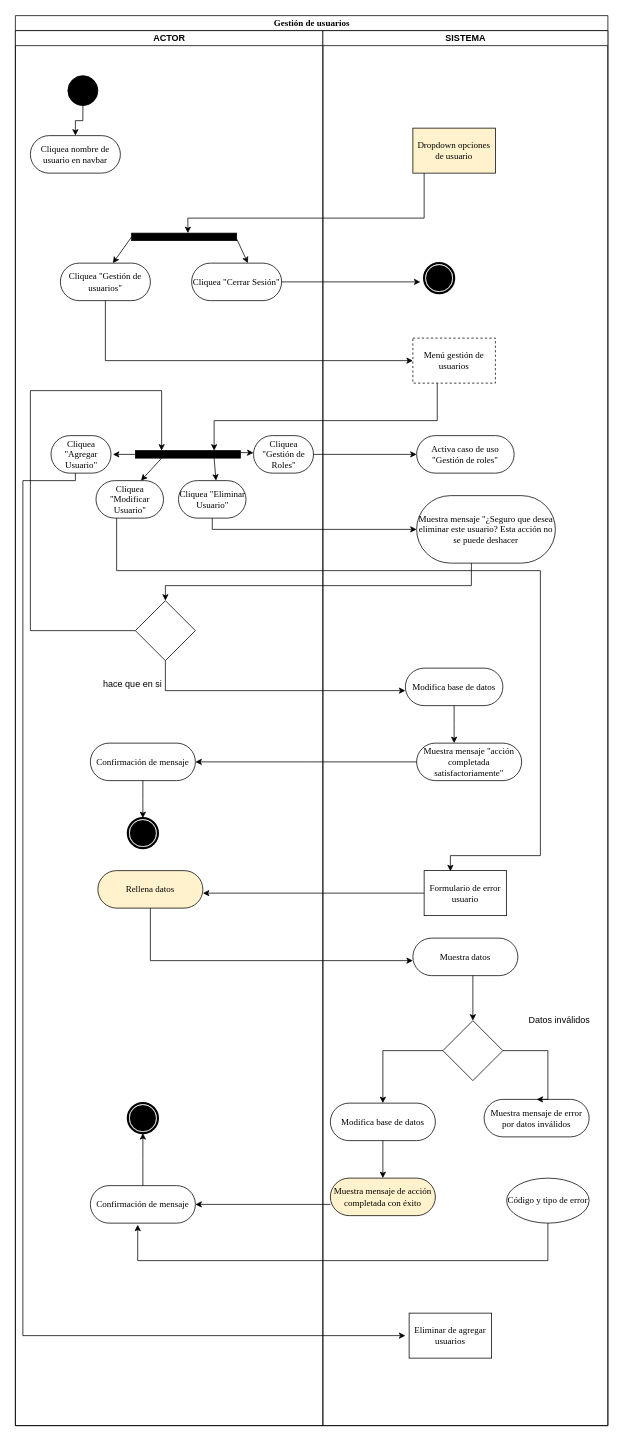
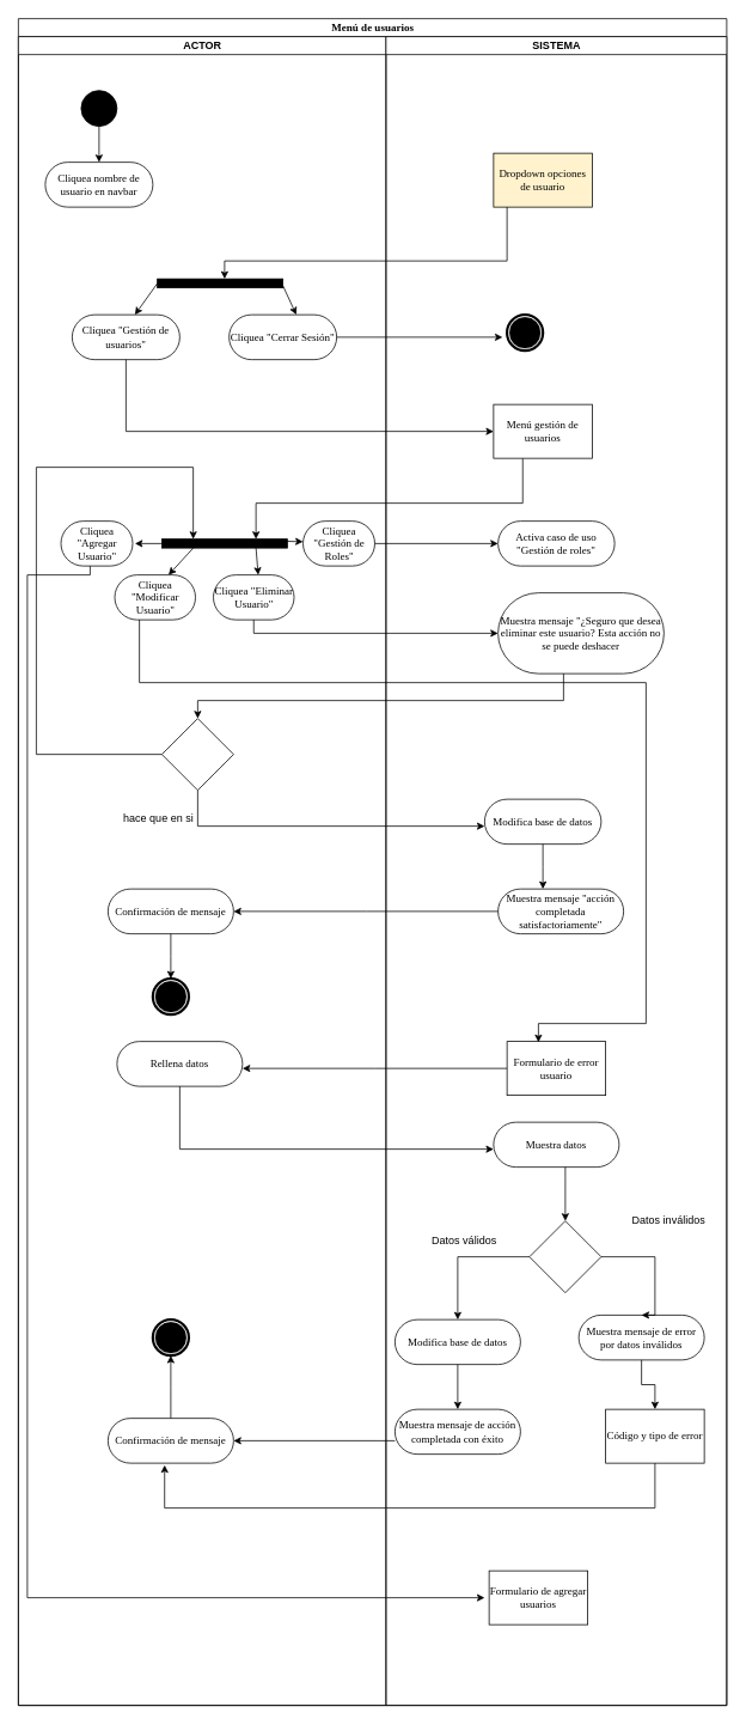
  <mxCell id="0" />
  <mxCell id="1" parent="0" />
- <mxCell id="2" value="Gestión de usuarios" style="swimlane;html=1;childLayout=stackLayout;startSize=20;rounded=0;shadow=0;comic=0;labelBackgroundColor=none;strokeWidth=1;fontFamily=Verdana;fontSize=12;align=center;" parent="1" vertex="1"><mxGeometry x="20" y="20" width="790" height="1880" as="geometry" /></mxCell>
+ <mxCell id="2" value="Menú de usuarios" style="swimlane;html=1;childLayout=stackLayout;startSize=20;rounded=0;shadow=0;comic=0;labelBackgroundColor=none;strokeWidth=1;fontFamily=Verdana;fontSize=12;align=center;" parent="1" vertex="1"><mxGeometry x="20" y="20" width="790" height="1880" as="geometry" /></mxCell>
  <mxCell id="3" style="edgeStyle=orthogonalEdgeStyle;rounded=0;orthogonalLoop=1;jettySize=auto;html=1;entryX=0.75;entryY=0;entryDx=0;entryDy=0;" edge="1" parent="2" target="11"><mxGeometry relative="1" as="geometry"><mxPoint x="217.5" y="580" as="targetPoint" /><mxPoint x="562.5" y="490" as="sourcePoint" /><Array as="points"><mxPoint x="563" y="540" /><mxPoint x="265" y="540" /></Array></mxGeometry></mxCell>
  <mxCell id="4" value="ACTOR" style="swimlane;html=1;startSize=20;" parent="2" vertex="1"><mxGeometry y="20" width="410" height="1860" as="geometry" /></mxCell>
  <mxCell id="5" style="edgeStyle=orthogonalEdgeStyle;rounded=0;orthogonalLoop=1;jettySize=auto;html=1;entryX=0.5;entryY=0;entryDx=0;entryDy=0;" edge="1" parent="4" source="6" target="7"><mxGeometry relative="1" as="geometry" /></mxCell>
  <mxCell id="6" value="" style="ellipse;whiteSpace=wrap;html=1;rounded=0;shadow=0;comic=0;labelBackgroundColor=none;strokeWidth=1;fillColor=#000000;fontFamily=Verdana;fontSize=12;align=center;" parent="4" vertex="1"><mxGeometry x="70" y="60" width="40" height="40" as="geometry" /></mxCell>
- <mxCell id="7" value="Cliquea nombre de usuario en navbar" style="rounded=1;whiteSpace=wrap;html=1;shadow=0;comic=0;labelBackgroundColor=none;strokeWidth=1;fontFamily=Verdana;fontSize=12;align=center;arcSize=50;" parent="4" vertex="1"><mxGeometry x="20" y="140" width="120" height="50" as="geometry" /></mxCell>
+ <mxCell id="7" value="Cliquea nombre de usuario en navbar" style="rounded=1;whiteSpace=wrap;html=1;shadow=0;comic=0;labelBackgroundColor=none;strokeWidth=1;fontFamily=Verdana;fontSize=12;align=center;arcSize=50;" parent="4" vertex="1"><mxGeometry x="30" y="140" width="120" height="50" as="geometry" /></mxCell>
  <mxCell id="8" value="" style="rounded=0;whiteSpace=wrap;html=1;fillColor=#000000;" vertex="1" parent="4"><mxGeometry x="155" y="270" width="140" height="10" as="geometry" /></mxCell>
  <mxCell id="9" value="Cliquea &quot;Gestión de usuarios&quot;" style="rounded=1;whiteSpace=wrap;html=1;shadow=0;comic=0;labelBackgroundColor=none;strokeWidth=1;fontFamily=Verdana;fontSize=12;align=center;arcSize=50;" vertex="1" parent="4"><mxGeometry x="60" y="310" width="120" height="50" as="geometry" /></mxCell>
  <mxCell id="10" value="Cliquea &quot;Cerrar Sesión&quot;" style="rounded=1;whiteSpace=wrap;html=1;shadow=0;comic=0;labelBackgroundColor=none;strokeWidth=1;fontFamily=Verdana;fontSize=12;align=center;arcSize=50;" vertex="1" parent="4"><mxGeometry x="235" y="310" width="120" height="50" as="geometry" /></mxCell>
  <mxCell id="11" value="" style="rounded=0;whiteSpace=wrap;html=1;fillColor=#000000;" vertex="1" parent="4"><mxGeometry x="160" y="560" width="140" height="10" as="geometry" /></mxCell>
  <mxCell id="12" value="Cliquea &quot;Agregar Usuario&quot;" style="rounded=1;whiteSpace=wrap;html=1;shadow=0;comic=0;labelBackgroundColor=none;strokeWidth=1;fontFamily=Verdana;fontSize=12;align=center;arcSize=50;" vertex="1" parent="4"><mxGeometry x="47.5" y="540" width="80" height="50" as="geometry" /></mxCell>
  <mxCell id="13" value="Cliquea &quot;Modificar Usuario&quot;" style="rounded=1;whiteSpace=wrap;html=1;shadow=0;comic=0;labelBackgroundColor=none;strokeWidth=1;fontFamily=Verdana;fontSize=12;align=center;arcSize=50;" vertex="1" parent="4"><mxGeometry x="107.5" y="600" width="90" height="50" as="geometry" /></mxCell>
  <mxCell id="14" value="Cliquea &quot;Eliminar Usuario&quot;" style="rounded=1;whiteSpace=wrap;html=1;shadow=0;comic=0;labelBackgroundColor=none;strokeWidth=1;fontFamily=Verdana;fontSize=12;align=center;arcSize=50;" vertex="1" parent="4"><mxGeometry x="217.5" y="600" width="90" height="50" as="geometry" /></mxCell>
  <mxCell id="15" value="Cliquea &quot;Gestión de Roles&quot;" style="rounded=1;whiteSpace=wrap;html=1;shadow=0;comic=0;labelBackgroundColor=none;strokeWidth=1;fontFamily=Verdana;fontSize=12;align=center;arcSize=50;" vertex="1" parent="4"><mxGeometry x="317.5" y="540" width="80" height="50" as="geometry" /></mxCell>
  <mxCell id="16" style="edgeStyle=orthogonalEdgeStyle;rounded=0;orthogonalLoop=1;jettySize=auto;html=1;exitX=0;exitY=0.5;exitDx=0;exitDy=0;entryX=0.25;entryY=0;entryDx=0;entryDy=0;" edge="1" parent="4" source="17" target="11"><mxGeometry relative="1" as="geometry"><mxPoint x="177.5" y="800" as="sourcePoint" /><Array as="points"><mxPoint x="20" y="800" /><mxPoint x="20" y="480" /><mxPoint x="195" y="480" /></Array></mxGeometry></mxCell>
  <mxCell id="17" value="" style="rhombus;whiteSpace=wrap;html=1;fillColor=#FFFFFF;" vertex="1" parent="4"><mxGeometry x="160" y="760" width="80" height="80" as="geometry" /></mxCell>
  <mxCell id="18" value="Confirmación de mensaje" style="rounded=1;whiteSpace=wrap;html=1;shadow=0;comic=0;labelBackgroundColor=none;strokeWidth=1;fontFamily=Verdana;fontSize=12;align=center;arcSize=50;" vertex="1" parent="4"><mxGeometry x="100" y="950" width="140" height="50" as="geometry" /></mxCell>
- <mxCell id="19" value="Rellena datos" style="rounded=1;whiteSpace=wrap;html=1;shadow=0;comic=0;labelBackgroundColor=none;strokeWidth=1;fontFamily=Verdana;fontSize=12;align=center;arcSize=50;fillColor=#fff2cc;" vertex="1" parent="4"><mxGeometry x="110" y="1120" width="140" height="50" as="geometry" /></mxCell>
+ <mxCell id="19" value="Rellena datos" style="rounded=1;whiteSpace=wrap;html=1;shadow=0;comic=0;labelBackgroundColor=none;strokeWidth=1;fontFamily=Verdana;fontSize=12;align=center;arcSize=50;" vertex="1" parent="4"><mxGeometry x="110" y="1120" width="140" height="50" as="geometry" /></mxCell>
  <mxCell id="20" value="Confirmación de mensaje" style="rounded=1;whiteSpace=wrap;html=1;shadow=0;comic=0;labelBackgroundColor=none;strokeWidth=1;fontFamily=Verdana;fontSize=12;align=center;arcSize=50;" vertex="1" parent="4"><mxGeometry x="100" y="1540" width="140" height="50" as="geometry" /></mxCell>
  <mxCell id="21" value="" style="shape=mxgraph.bpmn.shape;html=1;verticalLabelPosition=bottom;labelBackgroundColor=#ffffff;verticalAlign=top;perimeter=ellipsePerimeter;outline=end;symbol=terminate;rounded=0;shadow=0;comic=0;strokeWidth=1;fontFamily=Verdana;fontSize=12;align=center;" vertex="1" parent="4"><mxGeometry x="150" y="1430" width="40" height="40" as="geometry" /></mxCell>
  <mxCell id="22" value="" style="shape=mxgraph.bpmn.shape;html=1;verticalLabelPosition=bottom;labelBackgroundColor=#ffffff;verticalAlign=top;perimeter=ellipsePerimeter;outline=end;symbol=terminate;rounded=0;shadow=0;comic=0;strokeWidth=1;fontFamily=Verdana;fontSize=12;align=center;" vertex="1" parent="4"><mxGeometry x="150" y="1050" width="40" height="40" as="geometry" /></mxCell>
  <mxCell id="23" style="edgeStyle=orthogonalEdgeStyle;rounded=0;orthogonalLoop=1;jettySize=auto;html=1;exitX=1;exitY=0.5;exitDx=0;exitDy=0;entryX=0;entryY=0.5;entryDx=0;entryDy=0;" edge="1" parent="2" source="15" target="29"><mxGeometry relative="1" as="geometry"><mxPoint x="560" y="585" as="targetPoint" /></mxGeometry></mxCell>
  <mxCell id="24" style="edgeStyle=orthogonalEdgeStyle;rounded=0;orthogonalLoop=1;jettySize=auto;html=1;entryX=0;entryY=0.5;entryDx=0;entryDy=0;" edge="1" parent="2" source="9" target="28"><mxGeometry relative="1" as="geometry"><mxPoint x="490" y="460" as="targetPoint" /><Array as="points"><mxPoint x="120" y="460" /></Array></mxGeometry></mxCell>
  <mxCell id="25" value="SISTEMA" style="swimlane;html=1;startSize=20;" parent="2" vertex="1"><mxGeometry x="410" y="20" width="380" height="1860" as="geometry" /></mxCell>
  <mxCell id="26" value="Dropdown opciones de usuario" style="rounded=0;whiteSpace=wrap;html=1;shadow=0;comic=0;labelBackgroundColor=none;strokeWidth=1;fontFamily=Verdana;fontSize=12;align=center;arcSize=50;fillColor=#fff2cc;" vertex="1" parent="25"><mxGeometry x="120" y="130" width="110" height="60" as="geometry" /></mxCell>
  <mxCell id="27" value="" style="shape=mxgraph.bpmn.shape;html=1;verticalLabelPosition=bottom;labelBackgroundColor=#ffffff;verticalAlign=top;perimeter=ellipsePerimeter;outline=end;symbol=terminate;rounded=0;shadow=0;comic=0;strokeWidth=1;fontFamily=Verdana;fontSize=12;align=center;" vertex="1" parent="25"><mxGeometry x="135" y="310" width="40" height="40" as="geometry" /></mxCell>
- <mxCell id="28" value="Menú gestión de usuarios" style="rounded=0;whiteSpace=wrap;html=1;shadow=0;comic=0;labelBackgroundColor=none;strokeWidth=1;fontFamily=Verdana;fontSize=12;align=center;arcSize=50;dashed=1;" vertex="1" parent="25"><mxGeometry x="120" y="410" width="110" height="60" as="geometry" /></mxCell>
+ <mxCell id="28" value="Menú gestión de usuarios" style="rounded=0;whiteSpace=wrap;html=1;shadow=0;comic=0;labelBackgroundColor=none;strokeWidth=1;fontFamily=Verdana;fontSize=12;align=center;arcSize=50;" vertex="1" parent="25"><mxGeometry x="120" y="410" width="110" height="60" as="geometry" /></mxCell>
  <mxCell id="29" value="Activa caso de uso &quot;Gestión de roles&quot;" style="rounded=1;whiteSpace=wrap;html=1;shadow=0;comic=0;labelBackgroundColor=none;strokeWidth=1;fontFamily=Verdana;fontSize=12;align=center;arcSize=50;" vertex="1" parent="25"><mxGeometry x="125" y="540" width="130" height="50" as="geometry" /></mxCell>
  <mxCell id="30" value="Muestra mensaje &quot;¿Seguro que desea eliminar este usuario? Esta acción no se puede deshacer" style="rounded=1;whiteSpace=wrap;html=1;shadow=0;comic=0;labelBackgroundColor=none;strokeWidth=1;fontFamily=Verdana;fontSize=12;align=center;arcSize=50;" vertex="1" parent="25"><mxGeometry x="125" y="620" width="185" height="90" as="geometry" /></mxCell>
  <mxCell id="31" value="Modifica base de datos" style="rounded=1;whiteSpace=wrap;html=1;shadow=0;comic=0;labelBackgroundColor=none;strokeWidth=1;fontFamily=Verdana;fontSize=12;align=center;arcSize=50;" vertex="1" parent="25"><mxGeometry x="110" y="850" width="130" height="50" as="geometry" /></mxCell>
  <mxCell id="32" value="Muestra mensaje &quot;acción completada satisfactoriamente&quot;" style="rounded=1;whiteSpace=wrap;html=1;shadow=0;comic=0;labelBackgroundColor=none;strokeWidth=1;fontFamily=Verdana;fontSize=12;align=center;arcSize=50;" vertex="1" parent="25"><mxGeometry x="125" y="950" width="140" height="50" as="geometry" /></mxCell>
  <mxCell id="33" value="Formulario de error usuario" style="rounded=0;whiteSpace=wrap;html=1;shadow=0;comic=0;labelBackgroundColor=none;strokeWidth=1;fontFamily=Verdana;fontSize=12;align=center;arcSize=50;" vertex="1" parent="25"><mxGeometry x="135" y="1120" width="110" height="60" as="geometry" /></mxCell>
  <mxCell id="34" value="Muestra datos" style="rounded=1;whiteSpace=wrap;html=1;shadow=0;comic=0;labelBackgroundColor=none;strokeWidth=1;fontFamily=Verdana;fontSize=12;align=center;arcSize=50;" vertex="1" parent="25"><mxGeometry x="120" y="1210" width="140" height="50" as="geometry" /></mxCell>
  <mxCell id="35" value="" style="rhombus;whiteSpace=wrap;html=1;fillColor=#FFFFFF;" vertex="1" parent="25"><mxGeometry x="160" y="1320" width="80" height="80" as="geometry" /></mxCell>
  <mxCell id="36" value="Datos inválidos" style="text;html=1;align=center;verticalAlign=middle;resizable=0;points=[];autosize=1;" vertex="1" parent="25"><mxGeometry x="265" y="1310" width="100" height="20" as="geometry" /></mxCell>
  <mxCell id="37" value="Muestra mensaje de error por datos inválidos" style="rounded=1;whiteSpace=wrap;html=1;shadow=0;comic=0;labelBackgroundColor=none;strokeWidth=1;fontFamily=Verdana;fontSize=12;align=center;arcSize=50;" vertex="1" parent="25"><mxGeometry x="215" y="1425" width="140" height="50" as="geometry" /></mxCell>
  <mxCell id="38" style="edgeStyle=orthogonalEdgeStyle;rounded=0;orthogonalLoop=1;jettySize=auto;html=1;entryX=0.5;entryY=0;entryDx=0;entryDy=0;" edge="1" parent="25" source="35" target="37"><mxGeometry relative="1" as="geometry"><mxPoint x="330" y="1390" as="targetPoint" /><Array as="points"><mxPoint x="300" y="1360" /></Array></mxGeometry></mxCell>
- <mxCell id="39" value="Código y tipo de error" style="ellipse;whiteSpace=wrap;html=1;shadow=0;comic=0;labelBackgroundColor=none;strokeWidth=1;fontFamily=Verdana;fontSize=12;align=center;arcSize=50;" vertex="1" parent="25"><mxGeometry x="245" y="1530" width="110" height="60" as="geometry" /></mxCell>
+ <mxCell id="39" value="Código y tipo de error" style="rounded=0;whiteSpace=wrap;html=1;shadow=0;comic=0;labelBackgroundColor=none;strokeWidth=1;fontFamily=Verdana;fontSize=12;align=center;arcSize=50;" vertex="1" parent="25"><mxGeometry x="245" y="1530" width="110" height="60" as="geometry" /></mxCell>
  <mxCell id="40" value="Modifica base de datos" style="rounded=1;whiteSpace=wrap;html=1;shadow=0;comic=0;labelBackgroundColor=none;strokeWidth=1;fontFamily=Verdana;fontSize=12;align=center;arcSize=50;" vertex="1" parent="25"><mxGeometry x="10" y="1430" width="140" height="50" as="geometry" /></mxCell>
  <mxCell id="41" style="edgeStyle=orthogonalEdgeStyle;rounded=0;orthogonalLoop=1;jettySize=auto;html=1;exitX=0;exitY=0.5;exitDx=0;exitDy=0;entryX=0.5;entryY=0;entryDx=0;entryDy=0;" edge="1" parent="25" source="35" target="40"><mxGeometry relative="1" as="geometry"><mxPoint x="50" y="1390" as="targetPoint" /><Array as="points"><mxPoint x="80" y="1360" /></Array></mxGeometry></mxCell>
- <mxCell id="42" value="Muestra mensaje de acción completada con éxito" style="rounded=1;whiteSpace=wrap;html=1;shadow=0;comic=0;labelBackgroundColor=none;strokeWidth=1;fontFamily=Verdana;fontSize=12;align=center;arcSize=50;fillColor=#fff2cc;" vertex="1" parent="25"><mxGeometry x="10" y="1530" width="140" height="50" as="geometry" /></mxCell>
+ <mxCell id="42" value="Muestra mensaje de acción completada con éxito" style="rounded=1;whiteSpace=wrap;html=1;shadow=0;comic=0;labelBackgroundColor=none;strokeWidth=1;fontFamily=Verdana;fontSize=12;align=center;arcSize=50;" vertex="1" parent="25"><mxGeometry x="10" y="1530" width="140" height="50" as="geometry" /></mxCell>
  <mxCell id="43" style="edgeStyle=orthogonalEdgeStyle;rounded=0;orthogonalLoop=1;jettySize=auto;html=1;entryX=0.5;entryY=0;entryDx=0;entryDy=0;" edge="1" parent="25" source="34" target="35"><mxGeometry relative="1" as="geometry"><mxPoint x="180" y="1320" as="targetPoint" /><Array as="points"><mxPoint x="200" y="1270" /><mxPoint x="200" y="1270" /></Array></mxGeometry></mxCell>
- <mxCell id="45" value="Eliminar de agregar usuarios" style="rounded=0;whiteSpace=wrap;html=1;shadow=0;comic=0;labelBackgroundColor=none;strokeWidth=1;fontFamily=Verdana;fontSize=12;align=center;arcSize=50;" vertex="1" parent="25"><mxGeometry x="115" y="1710" width="110" height="60" as="geometry" /></mxCell>
+ <mxCell id="44" style="edgeStyle=orthogonalEdgeStyle;rounded=0;orthogonalLoop=1;jettySize=auto;html=1;entryX=0.5;entryY=0;entryDx=0;entryDy=0;" edge="1" parent="25" source="37" target="39"><mxGeometry relative="1" as="geometry"><mxPoint x="280" y="1530" as="targetPoint" /></mxGeometry></mxCell>
+ <mxCell id="45" value="Formulario de agregar usuarios" style="rounded=0;whiteSpace=wrap;html=1;shadow=0;comic=0;labelBackgroundColor=none;strokeWidth=1;fontFamily=Verdana;fontSize=12;align=center;arcSize=50;" vertex="1" parent="25"><mxGeometry x="115" y="1710" width="110" height="60" as="geometry" /></mxCell>
  <mxCell id="46" style="edgeStyle=orthogonalEdgeStyle;rounded=0;orthogonalLoop=1;jettySize=auto;html=1;exitX=0.5;exitY=1;exitDx=0;exitDy=0;entryX=0.451;entryY=1.044;entryDx=0;entryDy=0;entryPerimeter=0;" edge="1" parent="2" source="39" target="20"><mxGeometry relative="1" as="geometry"><mxPoint x="240" y="1580" as="targetPoint" /><Array as="points"><mxPoint x="710" y="1660" /><mxPoint x="163" y="1660" /></Array></mxGeometry></mxCell>
  <mxCell id="47" style="edgeStyle=orthogonalEdgeStyle;rounded=0;orthogonalLoop=1;jettySize=auto;html=1;entryX=1;entryY=0.5;entryDx=0;entryDy=0;" edge="1" parent="2" target="20"><mxGeometry relative="1" as="geometry"><mxPoint x="420" y="1585" as="sourcePoint" /><Array as="points"><mxPoint x="420" y="1585" /><mxPoint x="420" y="1585" /></Array></mxGeometry></mxCell>
  <mxCell id="48" style="edgeStyle=orthogonalEdgeStyle;rounded=0;orthogonalLoop=1;jettySize=auto;html=1;" edge="1" parent="2" source="14" target="30"><mxGeometry relative="1" as="geometry"><mxPoint x="520" y="660" as="targetPoint" /><Array as="points"><mxPoint x="263" y="685" /></Array></mxGeometry></mxCell>
  <mxCell id="49" style="edgeStyle=orthogonalEdgeStyle;rounded=0;orthogonalLoop=1;jettySize=auto;html=1;" edge="1" parent="1" source="26"><mxGeometry relative="1" as="geometry"><mxPoint x="250" y="310" as="targetPoint" /><Array as="points"><mxPoint x="565" y="290" /><mxPoint x="250" y="290" /></Array></mxGeometry></mxCell>
  <mxCell id="50" style="rounded=0;orthogonalLoop=1;jettySize=auto;html=1;exitX=0;exitY=0.5;exitDx=0;exitDy=0;" edge="1" parent="1" source="8"><mxGeometry relative="1" as="geometry"><mxPoint x="150" y="350" as="targetPoint" /></mxGeometry></mxCell>
  <mxCell id="51" style="edgeStyle=none;rounded=0;orthogonalLoop=1;jettySize=auto;html=1;exitX=1;exitY=0.75;exitDx=0;exitDy=0;" edge="1" parent="1" source="8"><mxGeometry relative="1" as="geometry"><mxPoint x="330" y="350" as="targetPoint" /></mxGeometry></mxCell>
  <mxCell id="52" style="edgeStyle=none;rounded=0;orthogonalLoop=1;jettySize=auto;html=1;" edge="1" parent="1" source="10"><mxGeometry relative="1" as="geometry"><mxPoint x="560" y="375" as="targetPoint" /></mxGeometry></mxCell>
  <mxCell id="53" style="rounded=0;orthogonalLoop=1;jettySize=auto;html=1;exitX=0;exitY=0.5;exitDx=0;exitDy=0;" edge="1" parent="1" source="11"><mxGeometry relative="1" as="geometry"><mxPoint x="150" y="605" as="targetPoint" /></mxGeometry></mxCell>
  <mxCell id="54" style="edgeStyle=none;rounded=0;orthogonalLoop=1;jettySize=auto;html=1;exitX=0.25;exitY=1;exitDx=0;exitDy=0;" edge="1" parent="1" source="11"><mxGeometry relative="1" as="geometry"><mxPoint x="187.5" y="640" as="targetPoint" /></mxGeometry></mxCell>
  <mxCell id="55" style="edgeStyle=none;rounded=0;orthogonalLoop=1;jettySize=auto;html=1;exitX=0.75;exitY=1;exitDx=0;exitDy=0;" edge="1" parent="1" source="11"><mxGeometry relative="1" as="geometry"><mxPoint x="287.5" y="640" as="targetPoint" /></mxGeometry></mxCell>
  <mxCell id="56" style="edgeStyle=none;rounded=0;orthogonalLoop=1;jettySize=auto;html=1;exitX=1;exitY=0.25;exitDx=0;exitDy=0;" edge="1" parent="1" source="11"><mxGeometry relative="1" as="geometry"><mxPoint x="337.5" y="603" as="targetPoint" /></mxGeometry></mxCell>
  <mxCell id="57" style="edgeStyle=orthogonalEdgeStyle;rounded=0;orthogonalLoop=1;jettySize=auto;html=1;" edge="1" parent="1" source="30"><mxGeometry relative="1" as="geometry"><mxPoint x="220" y="800" as="targetPoint" /><Array as="points"><mxPoint x="628" y="780" /><mxPoint x="220" y="780" /></Array></mxGeometry></mxCell>
  <mxCell id="58" style="edgeStyle=orthogonalEdgeStyle;rounded=0;orthogonalLoop=1;jettySize=auto;html=1;" edge="1" parent="1" source="17"><mxGeometry relative="1" as="geometry"><mxPoint x="540" y="920" as="targetPoint" /><Array as="points"><mxPoint x="220" y="920" /></Array></mxGeometry></mxCell>
  <mxCell id="59" value="hace que en si" style="text;html=1;align=center;verticalAlign=middle;resizable=0;points=[];autosize=1;" vertex="1" parent="1"><mxGeometry x="131" y="901" width="90" height="20" as="geometry" /></mxCell>
  <mxCell id="60" style="edgeStyle=orthogonalEdgeStyle;rounded=0;orthogonalLoop=1;jettySize=auto;html=1;" edge="1" parent="1" source="31"><mxGeometry relative="1" as="geometry"><mxPoint x="605" y="990" as="targetPoint" /></mxGeometry></mxCell>
  <mxCell id="61" style="edgeStyle=orthogonalEdgeStyle;rounded=0;orthogonalLoop=1;jettySize=auto;html=1;exitX=0;exitY=0.5;exitDx=0;exitDy=0;" edge="1" parent="1" source="32"><mxGeometry relative="1" as="geometry"><mxPoint x="260" y="1015" as="targetPoint" /></mxGeometry></mxCell>
  <mxCell id="62" style="edgeStyle=orthogonalEdgeStyle;rounded=0;orthogonalLoop=1;jettySize=auto;html=1;" edge="1" parent="1" source="13"><mxGeometry relative="1" as="geometry"><mxPoint x="600" y="1160.8" as="targetPoint" /><Array as="points"><mxPoint x="155" y="760" /><mxPoint x="720" y="760" /><mxPoint x="720" y="1140" /><mxPoint x="600" y="1140" /></Array></mxGeometry></mxCell>
  <mxCell id="63" style="edgeStyle=orthogonalEdgeStyle;rounded=0;orthogonalLoop=1;jettySize=auto;html=1;exitX=0;exitY=0.5;exitDx=0;exitDy=0;" edge="1" parent="1" source="33"><mxGeometry relative="1" as="geometry"><mxPoint x="270" y="1190" as="targetPoint" /></mxGeometry></mxCell>
  <mxCell id="64" style="edgeStyle=orthogonalEdgeStyle;rounded=0;orthogonalLoop=1;jettySize=auto;html=1;exitX=0.5;exitY=1;exitDx=0;exitDy=0;" edge="1" parent="1" source="19"><mxGeometry relative="1" as="geometry"><mxPoint x="550" y="1280" as="targetPoint" /><Array as="points"><mxPoint x="200" y="1280" /></Array></mxGeometry></mxCell>
+ <mxCell id="65" value="Datos válidos" style="text;html=1;align=center;verticalAlign=middle;resizable=0;points=[];autosize=1;" vertex="1" parent="1"><mxGeometry x="472" y="1372" width="90" height="20" as="geometry" /></mxCell>
  <mxCell id="66" style="edgeStyle=orthogonalEdgeStyle;rounded=0;orthogonalLoop=1;jettySize=auto;html=1;exitX=0.5;exitY=1;exitDx=0;exitDy=0;" edge="1" parent="1" source="40"><mxGeometry relative="1" as="geometry"><mxPoint x="510" y="1570" as="targetPoint" /><Array as="points"><mxPoint x="510" y="1570" /></Array></mxGeometry></mxCell>
  <mxCell id="67" style="edgeStyle=orthogonalEdgeStyle;rounded=0;orthogonalLoop=1;jettySize=auto;html=1;" edge="1" parent="1"><mxGeometry relative="1" as="geometry"><mxPoint x="540" y="1780" as="targetPoint" /><mxPoint x="100" y="630" as="sourcePoint" /><Array as="points"><mxPoint x="100" y="640" /><mxPoint x="30" y="640" /><mxPoint x="30" y="1780" /></Array></mxGeometry></mxCell>
  <mxCell id="68" style="edgeStyle=orthogonalEdgeStyle;rounded=0;orthogonalLoop=1;jettySize=auto;html=1;exitX=0.5;exitY=0;exitDx=0;exitDy=0;" edge="1" parent="1" source="20"><mxGeometry relative="1" as="geometry"><mxPoint x="190" y="1510" as="targetPoint" /></mxGeometry></mxCell>
  <mxCell id="69" style="edgeStyle=orthogonalEdgeStyle;rounded=0;orthogonalLoop=1;jettySize=auto;html=1;" edge="1" parent="1" source="18"><mxGeometry relative="1" as="geometry"><mxPoint x="190" y="1090" as="targetPoint" /></mxGeometry></mxCell>
